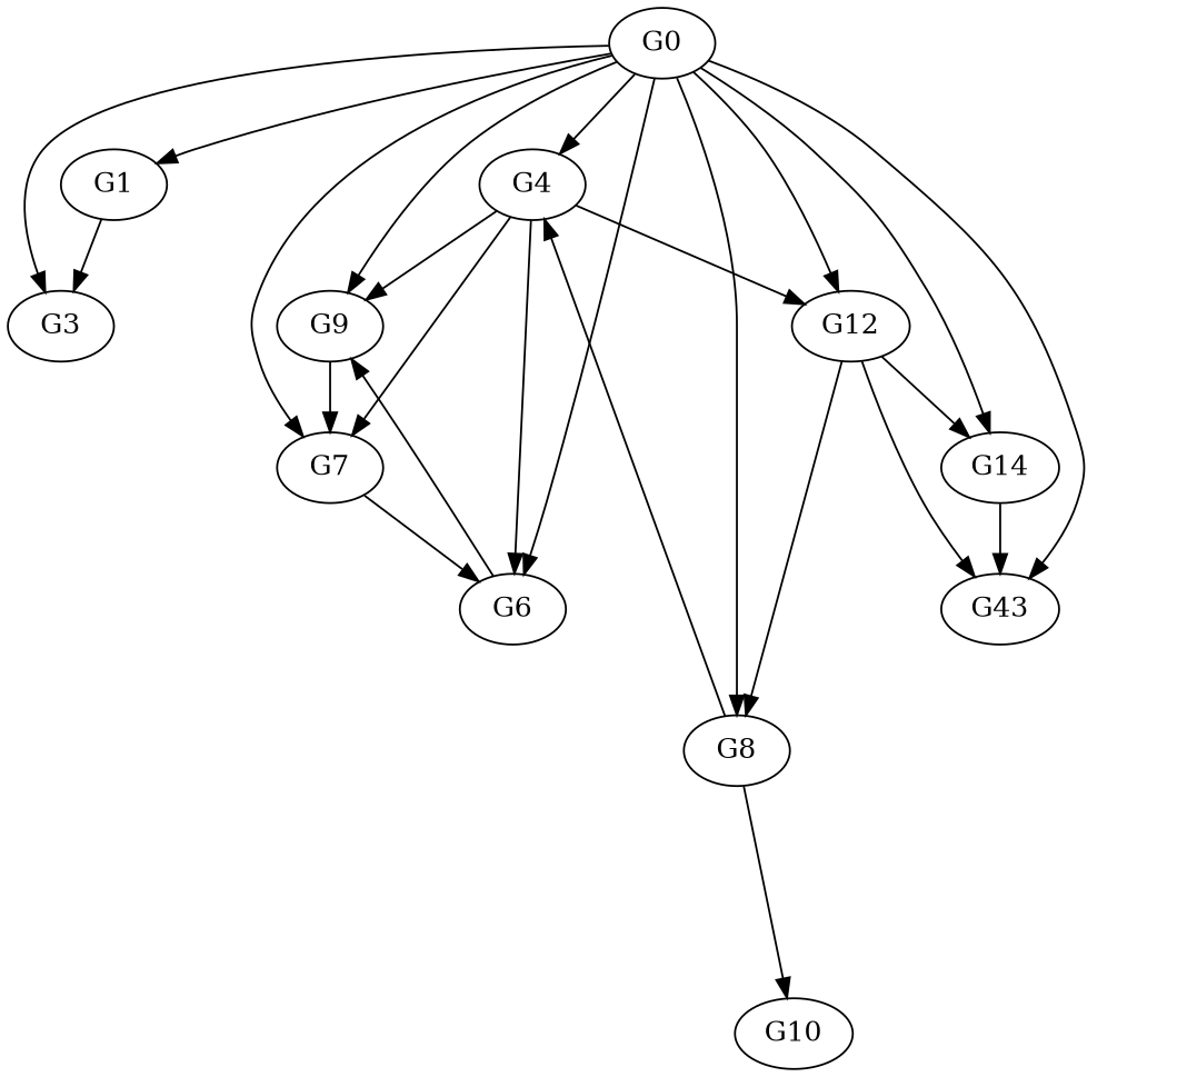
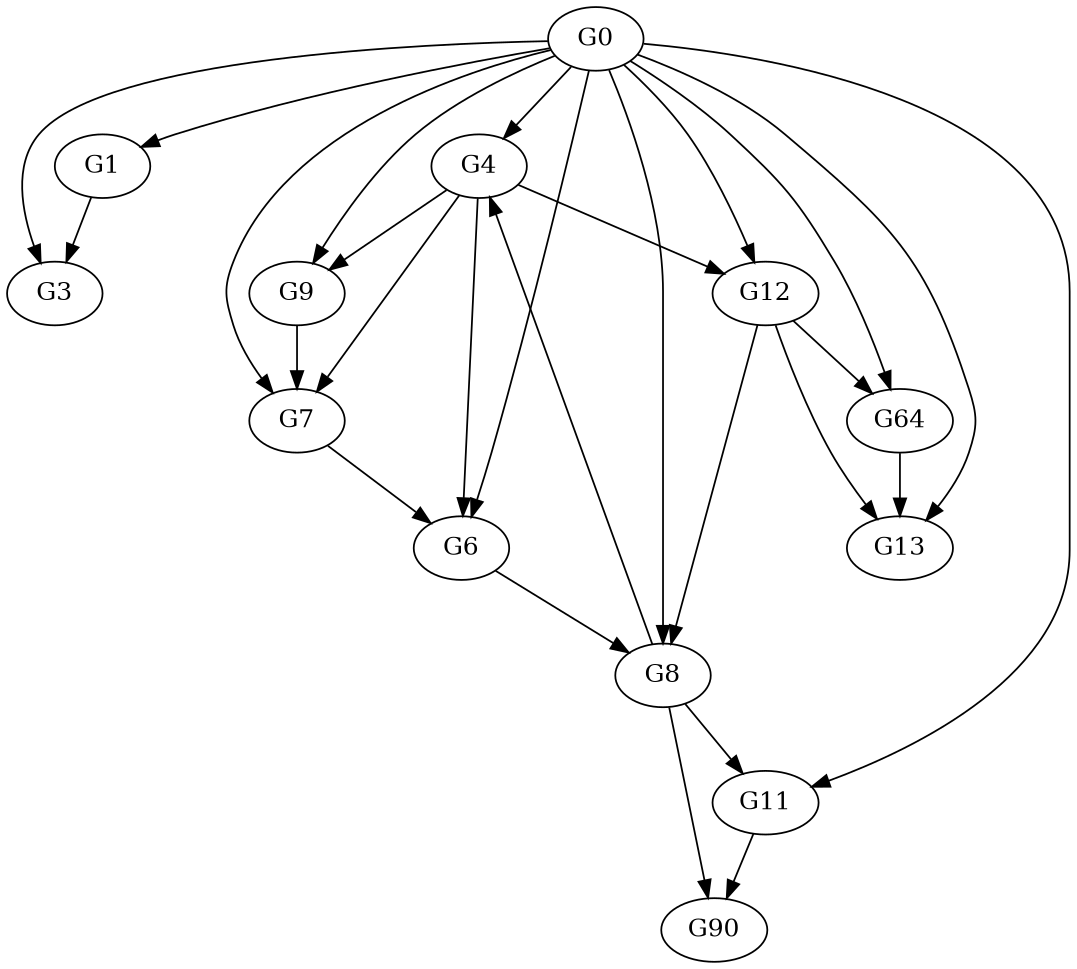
  digraph {
    rankdir=TB
    G0 [position="546,373"]
    G1 [position="411,46"]
    G3 [position="84,182"]
    G4 [position="138,454"]
    n5 [label=G9 position="65,278"]
    G6 [position="546,182"]
    G7 [position="492,101"]
    G8 [position="411,509"]
+   G11 [position="219,46"]
    G12 [position="315,528"]
-   G13 [position="219,509" label=G43]
-   G14 [position="492,454"]
-   G10 [position="315,27"]
+   G13 [position="219,509"]
+   G14 [position="492,454" label=G64]
+   G10 [position="315,27" label=G90]
    G0 -> G1
    G0 -> G3
    G0 -> G4
    G0 -> n5
    G0 -> G6
    G0 -> G7
    G0 -> G8
+   G0 -> G11
    G0 -> G12
    G0 -> G13
    G0 -> G14
    G1 -> G3
    G4 -> n5
    G4 -> G6
    G4 -> G7
    G4 -> G12
    n5 -> G7
-   G6 -> n5
+   G6 -> G8
    G7 -> G6
    G8 -> G4
+   G8 -> G11
    G8 -> G10
+   G11 -> G10
    G12 -> G8
    G12 -> G13
    G12 -> G14
    G14 -> G13
  }
